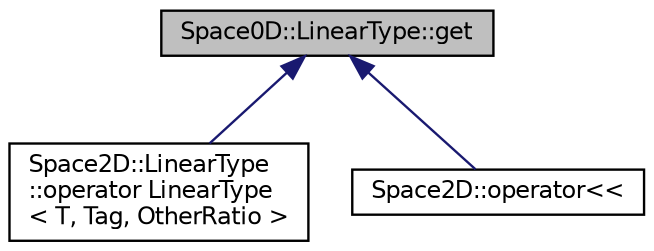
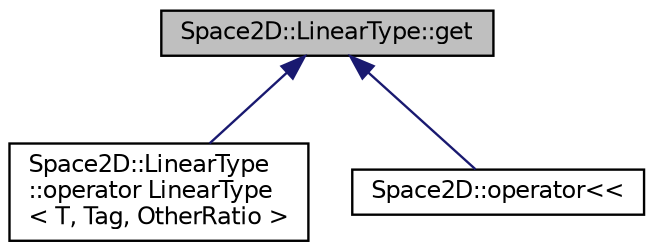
  digraph {
    rankdir=TB
    node [color=black fillcolor=white fontname=Helvetica fontsize=10 shape=record style=filled]
    edge [color=midnightblue dir=back fontname=Helvetica fontsize=10 labelfontname=Helvetica labelfontsize=10 style=solid]
-   n1 [fillcolor=grey75 fontcolor=black height=0.2 label="Space0D::LinearType::get" width=0.4]
+   n1 [fillcolor=grey75 fontcolor=black height=0.2 label="Space2D::LinearType::get" width=0.4]
    n2 [height=0.2 label="Space2D::LinearType\l::operator LinearType\l\< T, Tag, OtherRatio \>" width=0.4]
    n3 [height=0.2 label="Space2D::operator\<\<" width=0.4]
    n1 -> n2
    n1 -> n3
  }
